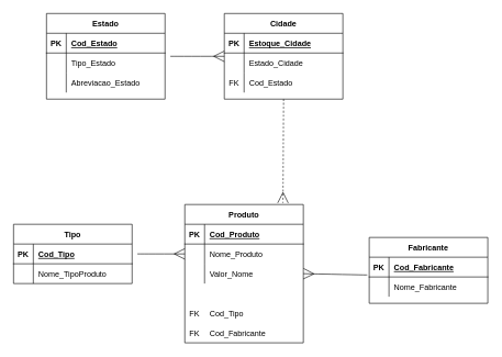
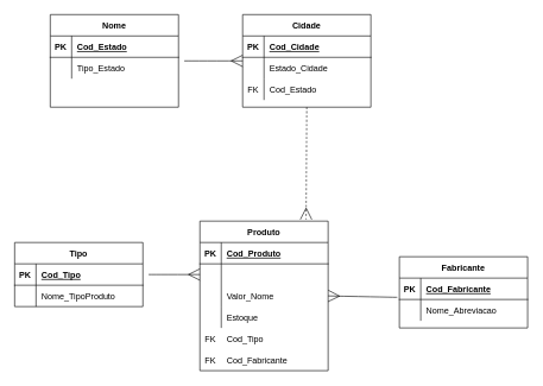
  <mxCell id="0" />
  <mxCell id="1" parent="0" />
  <mxCell id="2" style="edgeStyle=none;curved=1;rounded=0;orthogonalLoop=1;jettySize=auto;html=1;exitX=0.5;exitY=1;exitDx=0;exitDy=0;entryX=0.828;entryY=-0.011;entryDx=0;entryDy=0;entryPerimeter=0;fontFamily=Helvetica;endArrow=ERmany;endFill=0;startSize=14;endSize=14;sourcePerimeterSpacing=8;targetPerimeterSpacing=8;dashed=1;" parent="1" source="3" target="39" edge="1"><mxGeometry relative="1" as="geometry" /></mxCell>
  <mxCell id="3" value="Cidade" style="shape=table;startSize=30;container=1;collapsible=1;childLayout=tableLayout;fixedRows=1;rowLines=0;fontStyle=1;align=center;resizeLast=1;hachureGap=4;pointerEvents=0;" parent="1" vertex="1"><mxGeometry x="340" width="180" height="130" as="geometry" y="20" /></mxCell>
  <mxCell id="4" value="" style="shape=partialRectangle;collapsible=0;dropTarget=0;pointerEvents=0;fillColor=none;top=0;left=0;bottom=1;right=0;points=[[0,0.5],[1,0.5]];portConstraint=eastwest;" parent="3" vertex="1"><mxGeometry y="30" width="180" height="30" as="geometry" /></mxCell>
  <mxCell id="5" value="PK" style="shape=partialRectangle;connectable=0;fillColor=none;top=0;left=0;bottom=0;right=0;fontStyle=1;overflow=hidden;" parent="4" vertex="1"><mxGeometry width="30" height="30" as="geometry"><mxRectangle width="30" height="30" as="alternateBounds" /></mxGeometry></mxCell>
- <mxCell id="6" value="Estoque_Cidade" style="shape=partialRectangle;connectable=0;fillColor=none;top=0;left=0;bottom=0;right=0;align=left;spacingLeft=6;fontStyle=5;overflow=hidden;" parent="4" vertex="1"><mxGeometry x="30" width="150" height="30" as="geometry"><mxRectangle width="150" height="30" as="alternateBounds" /></mxGeometry></mxCell>
+ <mxCell id="6" value="Cod_Cidade" style="shape=partialRectangle;connectable=0;fillColor=none;top=0;left=0;bottom=0;right=0;align=left;spacingLeft=6;fontStyle=5;overflow=hidden;" parent="4" vertex="1"><mxGeometry x="30" width="150" height="30" as="geometry"><mxRectangle width="150" height="30" as="alternateBounds" /></mxGeometry></mxCell>
  <mxCell id="7" value="" style="shape=partialRectangle;collapsible=0;dropTarget=0;pointerEvents=0;fillColor=none;top=0;left=0;bottom=0;right=0;points=[[0,0.5],[1,0.5]];portConstraint=eastwest;" parent="3" vertex="1"><mxGeometry y="60" width="180" height="30" as="geometry" /></mxCell>
  <mxCell id="8" value="" style="shape=partialRectangle;connectable=0;fillColor=none;top=0;left=0;bottom=0;right=0;editable=1;overflow=hidden;" parent="7" vertex="1"><mxGeometry width="30" height="30" as="geometry"><mxRectangle width="30" height="30" as="alternateBounds" /></mxGeometry></mxCell>
  <mxCell id="9" value="Estado_Cidade" style="shape=partialRectangle;connectable=0;fillColor=none;top=0;left=0;bottom=0;right=0;align=left;spacingLeft=6;overflow=hidden;" parent="7" vertex="1"><mxGeometry x="30" width="150" height="30" as="geometry"><mxRectangle width="150" height="30" as="alternateBounds" /></mxGeometry></mxCell>
  <mxCell id="10" value="" style="shape=partialRectangle;collapsible=0;dropTarget=0;pointerEvents=0;fillColor=none;top=0;left=0;bottom=0;right=0;points=[[0,0.5],[1,0.5]];portConstraint=eastwest;" parent="3" vertex="1"><mxGeometry y="90" width="180" height="30" as="geometry" /></mxCell>
  <mxCell id="11" value="FK" style="shape=partialRectangle;connectable=0;fillColor=none;top=0;left=0;bottom=0;right=0;editable=1;overflow=hidden;" parent="10" vertex="1"><mxGeometry width="30" height="30" as="geometry"><mxRectangle width="30" height="30" as="alternateBounds" /></mxGeometry></mxCell>
  <mxCell id="12" value="Cod_Estado" style="shape=partialRectangle;connectable=0;fillColor=none;top=0;left=0;bottom=0;right=0;align=left;spacingLeft=6;overflow=hidden;" parent="10" vertex="1"><mxGeometry x="30" width="150" height="30" as="geometry"><mxRectangle width="150" height="30" as="alternateBounds" /></mxGeometry></mxCell>
  <mxCell id="13" style="edgeStyle=none;curved=1;rounded=0;orthogonalLoop=1;jettySize=auto;html=1;entryX=0;entryY=0.167;entryDx=0;entryDy=0;entryPerimeter=0;fontFamily=Helvetica;endArrow=ERmany;endFill=0;startSize=14;endSize=14;sourcePerimeterSpacing=8;targetPerimeterSpacing=8;" parent="1" source="14" target="7" edge="1"><mxGeometry relative="1" as="geometry" /></mxCell>
- <mxCell id="14" value="Estado" style="shape=table;startSize=30;container=1;collapsible=1;childLayout=tableLayout;fixedRows=1;rowLines=0;fontStyle=1;align=center;resizeLast=1;hachureGap=4;pointerEvents=0;" parent="1" vertex="1"><mxGeometry x="70" width="180" height="130" as="geometry" y="20" /></mxCell>
+ <mxCell id="14" value="Nome" style="shape=table;startSize=30;container=1;collapsible=1;childLayout=tableLayout;fixedRows=1;rowLines=0;fontStyle=1;align=center;resizeLast=1;hachureGap=4;pointerEvents=0;" parent="1" vertex="1"><mxGeometry x="70" width="180" height="130" as="geometry" y="20" /></mxCell>
  <mxCell id="15" value="" style="shape=partialRectangle;collapsible=0;dropTarget=0;pointerEvents=0;fillColor=none;top=0;left=0;bottom=1;right=0;points=[[0,0.5],[1,0.5]];portConstraint=eastwest;" parent="14" vertex="1"><mxGeometry y="30" width="180" height="30" as="geometry" /></mxCell>
  <mxCell id="16" value="PK" style="shape=partialRectangle;connectable=0;fillColor=none;top=0;left=0;bottom=0;right=0;fontStyle=1;overflow=hidden;" parent="15" vertex="1"><mxGeometry width="30" height="30" as="geometry"><mxRectangle width="30" height="30" as="alternateBounds" /></mxGeometry></mxCell>
  <mxCell id="17" value="Cod_Estado" style="shape=partialRectangle;connectable=0;fillColor=none;top=0;left=0;bottom=0;right=0;align=left;spacingLeft=6;fontStyle=5;overflow=hidden;" parent="15" vertex="1"><mxGeometry x="30" width="150" height="30" as="geometry"><mxRectangle width="150" height="30" as="alternateBounds" /></mxGeometry></mxCell>
  <mxCell id="18" value="" style="shape=partialRectangle;collapsible=0;dropTarget=0;pointerEvents=0;fillColor=none;top=0;left=0;bottom=0;right=0;points=[[0,0.5],[1,0.5]];portConstraint=eastwest;" parent="14" vertex="1"><mxGeometry y="60" width="180" height="30" as="geometry" /></mxCell>
  <mxCell id="19" value="" style="shape=partialRectangle;connectable=0;fillColor=none;top=0;left=0;bottom=0;right=0;editable=1;overflow=hidden;" parent="18" vertex="1"><mxGeometry width="30" height="30" as="geometry"><mxRectangle width="30" height="30" as="alternateBounds" /></mxGeometry></mxCell>
  <mxCell id="20" value="Tipo_Estado" style="shape=partialRectangle;connectable=0;fillColor=none;top=0;left=0;bottom=0;right=0;align=left;spacingLeft=6;overflow=hidden;" parent="18" vertex="1"><mxGeometry x="30" width="150" height="30" as="geometry"><mxRectangle width="150" height="30" as="alternateBounds" /></mxGeometry></mxCell>
  <mxCell id="21" value="" style="shape=partialRectangle;collapsible=0;dropTarget=0;pointerEvents=0;fillColor=none;top=0;left=0;bottom=0;right=0;points=[[0,0.5],[1,0.5]];portConstraint=eastwest;" parent="14" vertex="1"><mxGeometry y="90" width="180" height="30" as="geometry" /></mxCell>
  <mxCell id="22" value="" style="shape=partialRectangle;connectable=0;fillColor=none;top=0;left=0;bottom=0;right=0;editable=1;overflow=hidden;" parent="21" vertex="1"><mxGeometry width="30" height="30" as="geometry"><mxRectangle width="30" height="30" as="alternateBounds" /></mxGeometry></mxCell>
- <mxCell id="23" value="Abreviacao_Estado" style="shape=partialRectangle;connectable=0;fillColor=none;top=0;left=0;bottom=0;right=0;align=left;spacingLeft=6;overflow=hidden;" parent="21" vertex="1"><mxGeometry x="30" width="150" height="30" as="geometry"><mxRectangle width="150" height="30" as="alternateBounds" /></mxGeometry></mxCell>
  <mxCell id="24" style="edgeStyle=none;curved=1;rounded=0;orthogonalLoop=1;jettySize=auto;html=1;exitX=-0.017;exitY=-0.1;exitDx=0;exitDy=0;fontFamily=Helvetica;endArrow=ERmany;endFill=0;startSize=14;endSize=14;sourcePerimeterSpacing=8;targetPerimeterSpacing=8;entryX=1;entryY=0.5;entryDx=0;entryDy=0;exitPerimeter=0;" parent="1" source="29" target="46" edge="1"><mxGeometry relative="1" as="geometry"><mxPoint x="650" y="332" as="targetPoint" /></mxGeometry></mxCell>
  <mxCell id="25" value="Fabricante" style="shape=table;startSize=30;container=1;collapsible=1;childLayout=tableLayout;fixedRows=1;rowLines=0;fontStyle=1;align=center;resizeLast=1;hachureGap=4;pointerEvents=0;" parent="1" vertex="1"><mxGeometry x="560" y="360" width="180" height="100" as="geometry" /></mxCell>
  <mxCell id="26" value="" style="shape=partialRectangle;collapsible=0;dropTarget=0;pointerEvents=0;fillColor=none;top=0;left=0;bottom=1;right=0;points=[[0,0.5],[1,0.5]];portConstraint=eastwest;" parent="25" vertex="1"><mxGeometry y="30" width="180" height="30" as="geometry" /></mxCell>
  <mxCell id="27" value="PK" style="shape=partialRectangle;connectable=0;fillColor=none;top=0;left=0;bottom=0;right=0;fontStyle=1;overflow=hidden;" parent="26" vertex="1"><mxGeometry width="30" height="30" as="geometry"><mxRectangle width="30" height="30" as="alternateBounds" /></mxGeometry></mxCell>
  <mxCell id="28" value="Cod_Fabricante" style="shape=partialRectangle;connectable=0;fillColor=none;top=0;left=0;bottom=0;right=0;align=left;spacingLeft=6;fontStyle=5;overflow=hidden;" parent="26" vertex="1"><mxGeometry x="30" width="150" height="30" as="geometry"><mxRectangle width="150" height="30" as="alternateBounds" /></mxGeometry></mxCell>
  <mxCell id="29" value="" style="shape=partialRectangle;collapsible=0;dropTarget=0;pointerEvents=0;fillColor=none;top=0;left=0;bottom=0;right=0;points=[[0,0.5],[1,0.5]];portConstraint=eastwest;" parent="25" vertex="1"><mxGeometry y="60" width="180" height="30" as="geometry" /></mxCell>
  <mxCell id="30" value="" style="shape=partialRectangle;connectable=0;fillColor=none;top=0;left=0;bottom=0;right=0;editable=1;overflow=hidden;" parent="29" vertex="1"><mxGeometry width="30" height="30" as="geometry"><mxRectangle width="30" height="30" as="alternateBounds" /></mxGeometry></mxCell>
- <mxCell id="31" value="Nome_Fabricante" style="shape=partialRectangle;connectable=0;fillColor=none;top=0;left=0;bottom=0;right=0;align=left;spacingLeft=6;overflow=hidden;" parent="29" vertex="1"><mxGeometry x="30" width="150" height="30" as="geometry"><mxRectangle width="150" height="30" as="alternateBounds" /></mxGeometry></mxCell>
+ <mxCell id="31" value="Nome_Abreviacao" style="shape=partialRectangle;connectable=0;fillColor=none;top=0;left=0;bottom=0;right=0;align=left;spacingLeft=6;overflow=hidden;" parent="29" vertex="1"><mxGeometry x="30" width="150" height="30" as="geometry"><mxRectangle width="150" height="30" as="alternateBounds" /></mxGeometry></mxCell>
  <mxCell id="32" value="Tipo" style="shape=table;startSize=30;container=1;collapsible=1;childLayout=tableLayout;fixedRows=1;rowLines=0;fontStyle=1;align=center;resizeLast=1;hachureGap=4;pointerEvents=0;fontFamily=Helvetica;rounded=0;shadow=0;" parent="1" vertex="1"><mxGeometry x="20" y="340" width="180" height="90" as="geometry"><mxRectangle x="70" y="315" width="100" height="30" as="alternateBounds" /></mxGeometry></mxCell>
  <mxCell id="33" value="" style="shape=partialRectangle;collapsible=0;dropTarget=0;pointerEvents=0;fillColor=none;top=0;left=0;bottom=1;right=0;points=[[0,0.5],[1,0.5]];portConstraint=eastwest;" parent="32" vertex="1"><mxGeometry y="30" width="180" height="30" as="geometry" /></mxCell>
  <mxCell id="34" value="PK" style="shape=partialRectangle;connectable=0;fillColor=none;top=0;left=0;bottom=0;right=0;fontStyle=1;overflow=hidden;" parent="33" vertex="1"><mxGeometry width="30" height="30" as="geometry"><mxRectangle width="30" height="30" as="alternateBounds" /></mxGeometry></mxCell>
  <mxCell id="35" value="Cod_Tipo" style="shape=partialRectangle;connectable=0;fillColor=none;top=0;left=0;bottom=0;right=0;align=left;spacingLeft=6;fontStyle=5;overflow=hidden;" parent="33" vertex="1"><mxGeometry x="30" width="150" height="30" as="geometry"><mxRectangle width="150" height="30" as="alternateBounds" /></mxGeometry></mxCell>
  <mxCell id="36" value="" style="shape=partialRectangle;collapsible=0;dropTarget=0;pointerEvents=0;fillColor=none;top=0;left=0;bottom=0;right=0;points=[[0,0.5],[1,0.5]];portConstraint=eastwest;" parent="32" vertex="1"><mxGeometry y="60" width="180" height="30" as="geometry" /></mxCell>
  <mxCell id="37" value="" style="shape=partialRectangle;connectable=0;fillColor=none;top=0;left=0;bottom=0;right=0;editable=1;overflow=hidden;" parent="36" vertex="1"><mxGeometry width="30" height="30" as="geometry"><mxRectangle width="30" height="30" as="alternateBounds" /></mxGeometry></mxCell>
  <mxCell id="38" value="Nome_TipoProduto" style="shape=partialRectangle;connectable=0;fillColor=none;top=0;left=0;bottom=0;right=0;align=left;spacingLeft=6;overflow=hidden;" parent="36" vertex="1"><mxGeometry x="30" width="150" height="30" as="geometry"><mxRectangle width="150" height="30" as="alternateBounds" /></mxGeometry></mxCell>
  <mxCell id="39" value="Produto" style="shape=table;startSize=30;container=1;collapsible=1;childLayout=tableLayout;fixedRows=1;rowLines=0;fontStyle=1;align=center;resizeLast=1;hachureGap=4;pointerEvents=0;fontFamily=Helvetica;" parent="1" vertex="1"><mxGeometry x="280" y="310" width="180" height="210" as="geometry" /></mxCell>
  <mxCell id="40" value="" style="shape=partialRectangle;collapsible=0;dropTarget=0;pointerEvents=0;fillColor=none;top=0;left=0;bottom=1;right=0;points=[[0,0.5],[1,0.5]];portConstraint=eastwest;" parent="39" vertex="1"><mxGeometry y="30" width="180" height="30" as="geometry" /></mxCell>
  <mxCell id="41" value="PK" style="shape=partialRectangle;connectable=0;fillColor=none;top=0;left=0;bottom=0;right=0;fontStyle=1;overflow=hidden;" parent="40" vertex="1"><mxGeometry width="30" height="30" as="geometry"><mxRectangle width="30" height="30" as="alternateBounds" /></mxGeometry></mxCell>
  <mxCell id="42" value="Cod_Produto" style="shape=partialRectangle;connectable=0;fillColor=none;top=0;left=0;bottom=0;right=0;align=left;spacingLeft=6;fontStyle=5;overflow=hidden;" parent="40" vertex="1"><mxGeometry x="30" width="150" height="30" as="geometry"><mxRectangle width="150" height="30" as="alternateBounds" /></mxGeometry></mxCell>
  <mxCell id="43" value="" style="shape=partialRectangle;collapsible=0;dropTarget=0;pointerEvents=0;fillColor=none;top=0;left=0;bottom=0;right=0;points=[[0,0.5],[1,0.5]];portConstraint=eastwest;" parent="39" vertex="1"><mxGeometry y="60" width="180" height="30" as="geometry" /></mxCell>
  <mxCell id="44" value="" style="shape=partialRectangle;connectable=0;fillColor=none;top=0;left=0;bottom=0;right=0;editable=1;overflow=hidden;" parent="43" vertex="1"><mxGeometry width="30" height="30" as="geometry"><mxRectangle width="30" height="30" as="alternateBounds" /></mxGeometry></mxCell>
- <mxCell id="45" value="Nome_Produto" style="shape=partialRectangle;connectable=0;fillColor=none;top=0;left=0;bottom=0;right=0;align=left;spacingLeft=6;overflow=hidden;" parent="43" vertex="1"><mxGeometry x="30" width="150" height="30" as="geometry"><mxRectangle width="150" height="30" as="alternateBounds" /></mxGeometry></mxCell>
  <mxCell id="46" value="" style="shape=partialRectangle;collapsible=0;dropTarget=0;pointerEvents=0;fillColor=none;top=0;left=0;bottom=0;right=0;points=[[0,0.5],[1,0.5]];portConstraint=eastwest;" parent="39" vertex="1"><mxGeometry y="90" width="180" height="30" as="geometry" /></mxCell>
  <mxCell id="47" value="" style="shape=partialRectangle;connectable=0;fillColor=none;top=0;left=0;bottom=0;right=0;editable=1;overflow=hidden;" parent="46" vertex="1"><mxGeometry width="30" height="30" as="geometry"><mxRectangle width="30" height="30" as="alternateBounds" /></mxGeometry></mxCell>
  <mxCell id="48" value="Valor_Nome" style="shape=partialRectangle;connectable=0;fillColor=none;top=0;left=0;bottom=0;right=0;align=left;spacingLeft=6;overflow=hidden;" parent="46" vertex="1"><mxGeometry x="30" width="150" height="30" as="geometry"><mxRectangle width="150" height="30" as="alternateBounds" /></mxGeometry></mxCell>
  <mxCell id="49" value="" style="shape=partialRectangle;collapsible=0;dropTarget=0;pointerEvents=0;fillColor=none;top=0;left=0;bottom=0;right=0;points=[[0,0.5],[1,0.5]];portConstraint=eastwest;" parent="39" vertex="1"><mxGeometry y="120" width="180" height="30" as="geometry" /></mxCell>
  <mxCell id="50" value="" style="shape=partialRectangle;connectable=0;fillColor=none;top=0;left=0;bottom=0;right=0;editable=1;overflow=hidden;" parent="49" vertex="1"><mxGeometry width="30" height="30" as="geometry"><mxRectangle width="30" height="30" as="alternateBounds" /></mxGeometry></mxCell>
+ <mxCell id="51" value="Estoque" style="shape=partialRectangle;connectable=0;fillColor=none;top=0;left=0;bottom=0;right=0;align=left;spacingLeft=6;overflow=hidden;" parent="49" vertex="1"><mxGeometry x="30" width="150" height="30" as="geometry"><mxRectangle width="150" height="30" as="alternateBounds" /></mxGeometry></mxCell>
  <mxCell id="52" style="edgeStyle=none;curved=1;rounded=0;orthogonalLoop=1;jettySize=auto;html=1;entryX=0;entryY=0.5;entryDx=0;entryDy=0;endArrow=ERmany;endFill=0;startSize=14;endSize=14;sourcePerimeterSpacing=8;targetPerimeterSpacing=8;" parent="1" source="33" target="43" edge="1"><mxGeometry relative="1" as="geometry" /></mxCell>
  <mxCell id="53" value="" style="shape=partialRectangle;collapsible=0;dropTarget=0;pointerEvents=0;fillColor=none;top=0;left=0;bottom=0;right=0;points=[[0,0.5],[1,0.5]];portConstraint=eastwest;" parent="1" vertex="1"><mxGeometry x="280" y="460" width="180" height="30" as="geometry" /></mxCell>
  <mxCell id="54" value="FK" style="shape=partialRectangle;connectable=0;fillColor=none;top=0;left=0;bottom=0;right=0;editable=1;overflow=hidden;" parent="53" vertex="1"><mxGeometry width="30" height="30" as="geometry"><mxRectangle width="30" height="30" as="alternateBounds" /></mxGeometry></mxCell>
  <mxCell id="55" value="Cod_Tipo" style="shape=partialRectangle;connectable=0;fillColor=none;top=0;left=0;bottom=0;right=0;align=left;spacingLeft=6;overflow=hidden;" parent="53" vertex="1"><mxGeometry x="30" width="150" height="30" as="geometry"><mxRectangle width="150" height="30" as="alternateBounds" /></mxGeometry></mxCell>
  <mxCell id="56" value="" style="shape=partialRectangle;collapsible=0;dropTarget=0;pointerEvents=0;fillColor=none;top=0;left=0;bottom=0;right=0;points=[[0,0.5],[1,0.5]];portConstraint=eastwest;" parent="1" vertex="1"><mxGeometry x="280" y="490" width="180" height="30" as="geometry" /></mxCell>
  <mxCell id="57" value="FK" style="shape=partialRectangle;connectable=0;fillColor=none;top=0;left=0;bottom=0;right=0;editable=1;overflow=hidden;" parent="56" vertex="1"><mxGeometry width="30" height="30" as="geometry"><mxRectangle width="30" height="30" as="alternateBounds" /></mxGeometry></mxCell>
  <mxCell id="58" value="Cod_Fabricante" style="shape=partialRectangle;connectable=0;fillColor=none;top=0;left=0;bottom=0;right=0;align=left;spacingLeft=6;overflow=hidden;" parent="56" vertex="1"><mxGeometry x="30" width="150" height="30" as="geometry"><mxRectangle width="150" height="30" as="alternateBounds" /></mxGeometry></mxCell>
